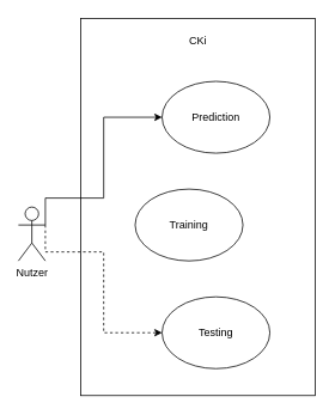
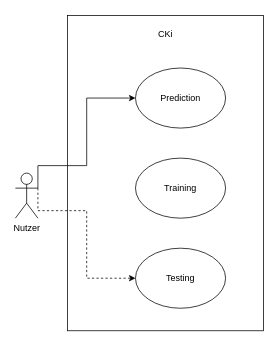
  <mxCell id="0" />
  <mxCell id="1" parent="0" />
  <mxCell id="2" value="" style="rounded=0;whiteSpace=wrap;html=1;" parent="1" vertex="1"><mxGeometry x="89.5" y="20" width="261" height="420" as="geometry" /></mxCell>
  <mxCell id="3" style="edgeStyle=orthogonalEdgeStyle;rounded=0;orthogonalLoop=1;jettySize=auto;html=1;entryX=0;entryY=0.5;entryDx=0;entryDy=0;exitX=1;exitY=0.333;exitDx=0;exitDy=0;exitPerimeter=0;" parent="1" source="5" target="8" edge="1"><mxGeometry relative="1" as="geometry"><mxPoint x="60" y="240" as="sourcePoint" /><mxPoint x="180" y="130" as="targetPoint" /><Array as="points"><mxPoint x="50" y="220" /><mxPoint x="115" y="220" /><mxPoint x="115" y="130" /></Array></mxGeometry></mxCell>
  <mxCell id="4" style="edgeStyle=orthogonalEdgeStyle;rounded=0;orthogonalLoop=1;jettySize=auto;html=1;entryX=0;entryY=0.5;entryDx=0;entryDy=0;exitX=1;exitY=0.333;exitDx=0;exitDy=0;exitPerimeter=0;dashed=1;" parent="1" source="5" target="10" edge="1"><mxGeometry relative="1" as="geometry"><mxPoint x="180" y="370" as="targetPoint" /><Array as="points"><mxPoint x="50" y="280" /><mxPoint x="115" y="280" /><mxPoint x="115" y="370" /></Array></mxGeometry></mxCell>
  <mxCell id="5" value="Nutzer" style="shape=umlActor;verticalLabelPosition=bottom;verticalAlign=top;html=1;outlineConnect=0;" parent="1" vertex="1"><mxGeometry x="20" y="230" width="30" height="60" as="geometry" /></mxCell>
  <mxCell id="6" value="CKi" style="text;html=1;strokeColor=none;fillColor=none;align=center;verticalAlign=middle;whiteSpace=wrap;rounded=0;" parent="1" vertex="1"><mxGeometry x="190" y="30" width="60" height="30" as="geometry" /></mxCell>
  <mxCell id="7" style="edgeStyle=orthogonalEdgeStyle;rounded=0;orthogonalLoop=1;jettySize=auto;html=1;exitX=0.5;exitY=1;exitDx=0;exitDy=0;" parent="1" source="2" target="2" edge="1"><mxGeometry relative="1" as="geometry" /></mxCell>
  <mxCell id="8" value="Prediction" style="ellipse;whiteSpace=wrap;html=1;" parent="1" vertex="1"><mxGeometry x="180" y="90" width="120" height="80" as="geometry" /></mxCell>
- <mxCell id="9" value="Training" style="ellipse;whiteSpace=wrap;html=1;" parent="1" vertex="1"><mxGeometry x="150" y="210" width="120" height="80" as="geometry" /></mxCell>
+ <mxCell id="9" value="Training" style="ellipse;whiteSpace=wrap;html=1;" parent="1" vertex="1"><mxGeometry x="180" y="210" width="120" height="80" as="geometry" /></mxCell>
  <mxCell id="10" value="&lt;div&gt;Testing&lt;/div&gt;" style="ellipse;whiteSpace=wrap;html=1;" parent="1" vertex="1"><mxGeometry x="180" y="330" width="120" height="80" as="geometry" /></mxCell>
